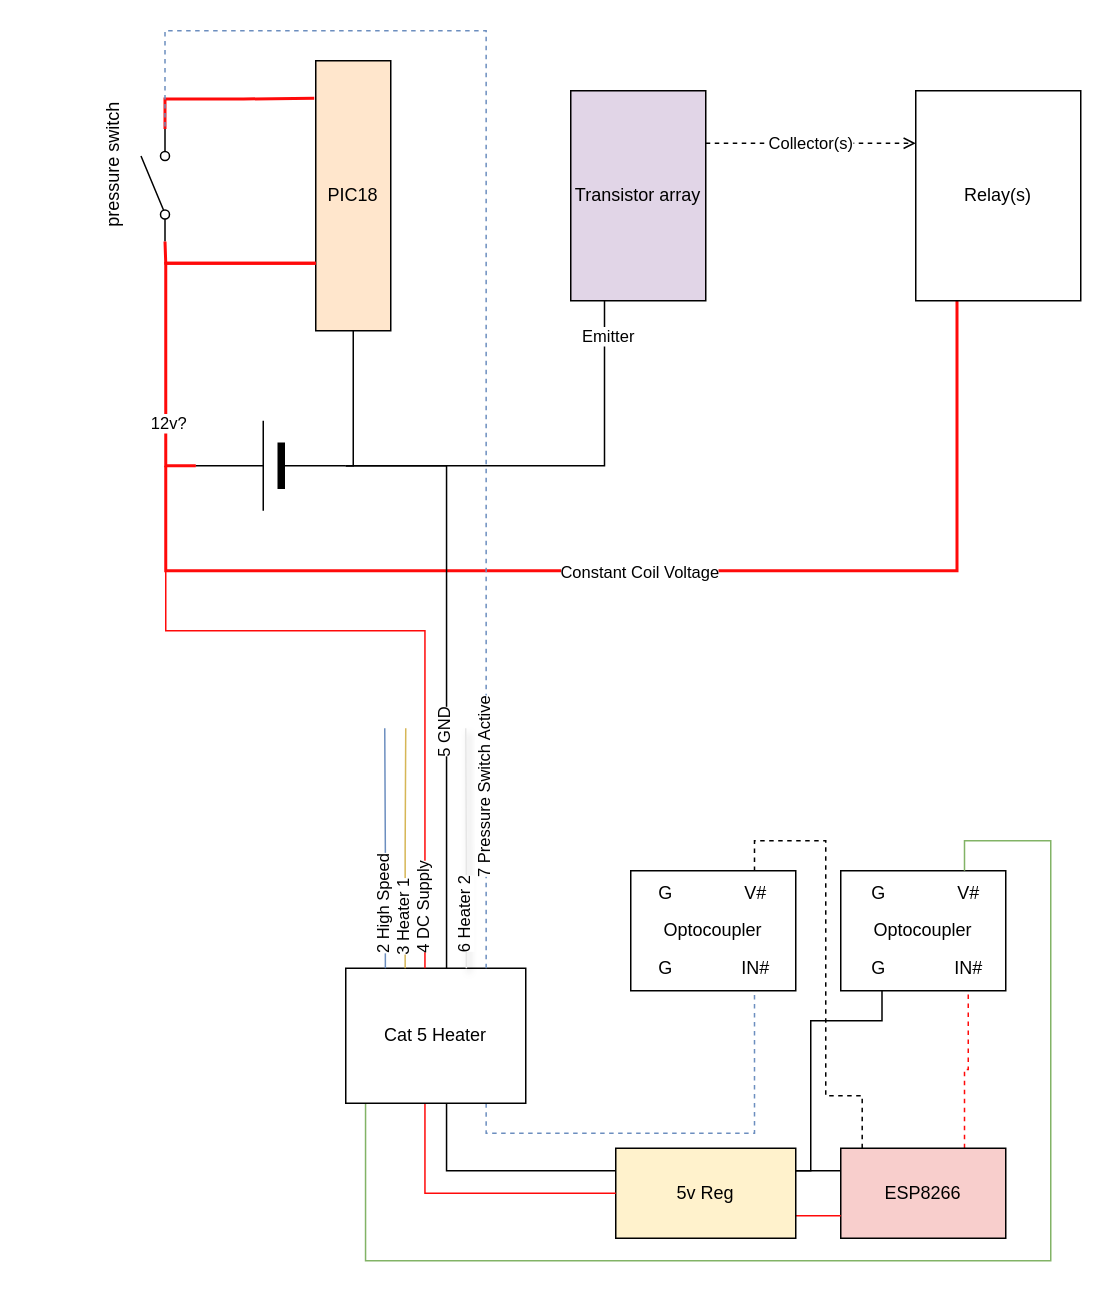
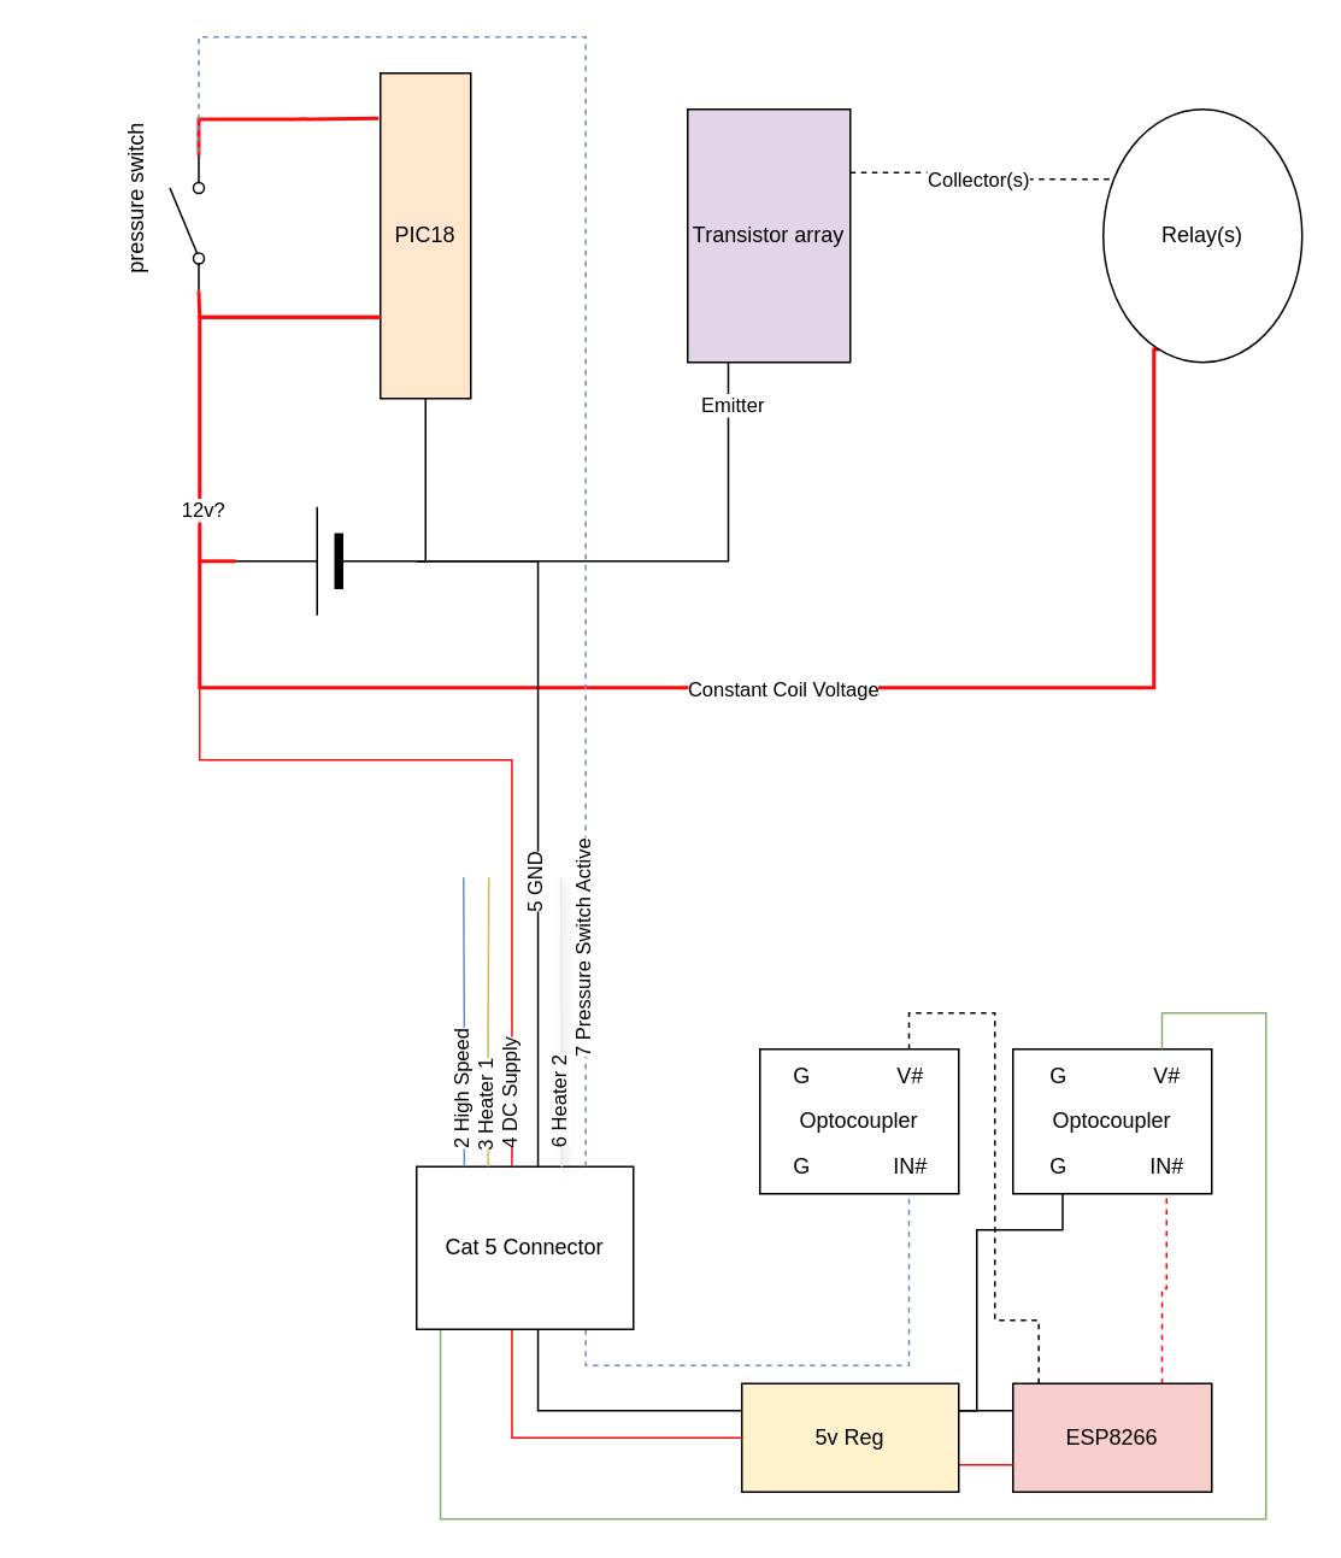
  <mxCell id="0" />
  <mxCell id="1" parent="0" />
  <mxCell id="2" value="PIC18" style="rounded=0;whiteSpace=wrap;html=1;fillColor=#ffe6cc;" parent="1" vertex="1"><mxGeometry x="210" y="40" width="50" height="180" as="geometry" /></mxCell>
  <mxCell id="3" style="edgeStyle=orthogonalEdgeStyle;rounded=0;orthogonalLoop=1;jettySize=auto;html=1;exitX=1;exitY=0.8;exitDx=0;exitDy=0;entryX=-0.02;entryY=0.139;entryDx=0;entryDy=0;endArrow=none;endFill=0;fillColor=#f8cecc;strokeColor=#FF0A0A;strokeWidth=2;entryPerimeter=0;" parent="1" source="4" target="2" edge="1"><mxGeometry relative="1" as="geometry" /></mxCell>
  <mxCell id="4" value="" style="shape=mxgraph.electrical.electro-mechanical.singleSwitch;aspect=fixed;elSwitchState=off;rotation=-90;" parent="1" vertex="1"><mxGeometry x="66" y="113" width="75" height="20" as="geometry" /></mxCell>
  <mxCell id="5" value="" style="endArrow=none;html=1;rounded=0;entryX=0;entryY=0.8;entryDx=0;entryDy=0;exitX=0;exitY=0.75;exitDx=0;exitDy=0;fillColor=#f8cecc;strokeColor=#FF0A0A;strokeWidth=2;" parent="1" source="2" target="4" edge="1"><mxGeometry width="50" height="50" relative="1" as="geometry"><mxPoint x="90" y="180" as="sourcePoint" /><mxPoint x="140" y="130" as="targetPoint" /><Array as="points"><mxPoint x="110" y="175" /></Array></mxGeometry></mxCell>
  <mxCell id="6" style="edgeStyle=orthogonalEdgeStyle;rounded=0;orthogonalLoop=1;jettySize=auto;html=1;exitX=1;exitY=0.5;exitDx=0;exitDy=0;exitPerimeter=0;entryX=0;entryY=0.75;entryDx=0;entryDy=0;endArrow=none;endFill=0;fillColor=#f8cecc;strokeColor=#FF0A0A;strokeWidth=2;" parent="1" source="9" target="2" edge="1"><mxGeometry relative="1" as="geometry" /></mxCell>
  <mxCell id="7" value="12v?" style="edgeLabel;html=1;align=center;verticalAlign=middle;resizable=0;points=[];" parent="6" vertex="1" connectable="0"><mxGeometry x="-0.616" y="-1" relative="1" as="geometry"><mxPoint as="offset" /></mxGeometry></mxCell>
  <mxCell id="8" style="edgeStyle=orthogonalEdgeStyle;rounded=0;orthogonalLoop=1;jettySize=auto;html=1;exitX=0;exitY=0.5;exitDx=0;exitDy=0;exitPerimeter=0;entryX=0.5;entryY=1;entryDx=0;entryDy=0;endArrow=none;endFill=0;" parent="1" source="9" target="2" edge="1"><mxGeometry relative="1" as="geometry"><Array as="points"><mxPoint x="235" y="310" /></Array></mxGeometry></mxCell>
  <mxCell id="9" value="" style="verticalLabelPosition=bottom;shadow=0;dashed=0;align=center;fillColor=strokeColor;html=1;verticalAlign=top;strokeWidth=1;shape=mxgraph.electrical.miscellaneous.monocell_battery;rotation=-180;" parent="1" vertex="1"><mxGeometry x="130" y="280" width="100" height="60" as="geometry" /></mxCell>
  <mxCell id="10" value="pressure switch" style="text;html=1;align=center;verticalAlign=middle;resizable=0;points=[];autosize=1;strokeColor=none;fillColor=none;rotation=-90;" parent="1" vertex="1"><mxGeometry x="20" y="95" width="110" height="30" as="geometry" /></mxCell>
  <mxCell id="11" style="edgeStyle=orthogonalEdgeStyle;rounded=0;orthogonalLoop=1;jettySize=auto;html=1;exitX=0.25;exitY=1;exitDx=0;exitDy=0;endArrow=none;endFill=0;" edge="1" parent="1" source="14" target="9"><mxGeometry relative="1" as="geometry"><mxPoint x="380" y="100" as="sourcePoint" /><mxPoint x="230" y="315" as="targetPoint" /><Array as="points"><mxPoint x="403" y="310" /></Array></mxGeometry></mxCell>
  <mxCell id="12" value="Emitter" style="edgeLabel;html=1;align=center;verticalAlign=middle;resizable=0;points=[];" vertex="1" connectable="0" parent="11"><mxGeometry x="-0.836" y="2" relative="1" as="geometry"><mxPoint as="offset" /></mxGeometry></mxCell>
- <mxCell id="13" value="Collector(s)" style="edgeStyle=orthogonalEdgeStyle;rounded=0;orthogonalLoop=1;jettySize=auto;html=1;exitX=1;exitY=0.25;exitDx=0;exitDy=0;entryX=0;entryY=0.25;entryDx=0;entryDy=0;endArrow=open;endFill=0;dashed=1;" edge="1" parent="1" source="14" target="17"><mxGeometry relative="1" as="geometry" /></mxCell>
+ <mxCell id="13" value="Collector(s)" style="edgeStyle=orthogonalEdgeStyle;rounded=0;orthogonalLoop=1;jettySize=auto;html=1;exitX=1;exitY=0.25;exitDx=0;exitDy=0;entryX=0;entryY=0.25;entryDx=0;entryDy=0;endArrow=none;endFill=0;dashed=1;" edge="1" parent="1" source="14" target="17"><mxGeometry relative="1" as="geometry" /></mxCell>
  <mxCell id="14" value="Transistor array" style="rounded=0;whiteSpace=wrap;html=1;fillColor=#e1d5e7;" vertex="1" parent="1"><mxGeometry x="380" y="60" width="90" height="140" as="geometry" /></mxCell>
  <mxCell id="15" style="edgeStyle=orthogonalEdgeStyle;rounded=0;orthogonalLoop=1;jettySize=auto;html=1;exitX=0.25;exitY=1;exitDx=0;exitDy=0;endArrow=none;endFill=0;strokeColor=#FF0A0A;strokeWidth=2;" edge="1" parent="1" source="17"><mxGeometry relative="1" as="geometry"><mxPoint x="110" y="310" as="targetPoint" /><Array as="points"><mxPoint x="638" y="380" /><mxPoint x="110" y="380" /></Array></mxGeometry></mxCell>
  <mxCell id="16" value="Constant Coil Voltage" style="edgeLabel;html=1;align=center;verticalAlign=middle;resizable=0;points=[];" vertex="1" connectable="0" parent="15"><mxGeometry x="-0.309" y="1" relative="1" as="geometry"><mxPoint x="-123" y="-1" as="offset" /></mxGeometry></mxCell>
- <mxCell id="17" value="Relay(s)" style="rounded=0;whiteSpace=wrap;html=1;" vertex="1" parent="1"><mxGeometry x="610" y="60" width="110" height="140" as="geometry" /></mxCell>
+ <mxCell id="17" value="Relay(s)" style="ellipse;whiteSpace=wrap;html=1;" vertex="1" parent="1"><mxGeometry x="610" y="60" width="110" height="140" as="geometry" /></mxCell>
  <mxCell id="18" value="Optocoupler" style="rounded=0;whiteSpace=wrap;html=1;" vertex="1" parent="1"><mxGeometry x="560" y="580" width="110" height="80" as="geometry" /></mxCell>
  <mxCell id="19" value="G" style="text;html=1;align=center;verticalAlign=middle;resizable=0;points=[];autosize=1;strokeColor=none;fillColor=none;" vertex="1" parent="1"><mxGeometry x="570" y="580" width="30" height="30" as="geometry" /></mxCell>
  <mxCell id="20" value="V#" style="text;html=1;align=center;verticalAlign=middle;resizable=0;points=[];autosize=1;strokeColor=none;fillColor=none;" vertex="1" parent="1"><mxGeometry x="625" y="580" width="40" height="30" as="geometry" /></mxCell>
  <mxCell id="21" value="G" style="text;html=1;align=center;verticalAlign=middle;resizable=0;points=[];autosize=1;strokeColor=none;fillColor=none;" vertex="1" parent="1"><mxGeometry x="570" y="630" width="30" height="30" as="geometry" /></mxCell>
  <mxCell id="22" value="IN#" style="text;html=1;align=center;verticalAlign=middle;resizable=0;points=[];autosize=1;strokeColor=none;fillColor=none;" vertex="1" parent="1"><mxGeometry x="625" y="630" width="40" height="30" as="geometry" /></mxCell>
  <mxCell id="23" style="edgeStyle=orthogonalEdgeStyle;rounded=0;orthogonalLoop=1;jettySize=auto;html=1;exitX=1;exitY=0.25;exitDx=0;exitDy=0;entryX=0.25;entryY=1;entryDx=0;entryDy=0;strokeColor=#000000;strokeWidth=1;endArrow=none;endFill=0;" edge="1" parent="1" source="29" target="18"><mxGeometry relative="1" as="geometry"><Array as="points"><mxPoint x="540" y="780" /><mxPoint x="540" y="680" /><mxPoint x="588" y="680" /></Array></mxGeometry></mxCell>
  <mxCell id="24" style="edgeStyle=orthogonalEdgeStyle;rounded=0;orthogonalLoop=1;jettySize=auto;html=1;exitX=0.75;exitY=0;exitDx=0;exitDy=0;strokeColor=#FF0A0A;strokeWidth=1;endArrow=none;endFill=0;dashed=1;" edge="1" parent="1" source="26" target="22"><mxGeometry relative="1" as="geometry" /></mxCell>
  <mxCell id="25" style="edgeStyle=orthogonalEdgeStyle;rounded=0;orthogonalLoop=1;jettySize=auto;html=1;exitX=0.13;exitY=0;exitDx=0;exitDy=0;exitPerimeter=0;entryX=0.75;entryY=0;entryDx=0;entryDy=0;shadow=0;dashed=1;strokeColor=#000000;strokeWidth=1;endArrow=none;endFill=0;" edge="1" parent="1" source="26" target="47"><mxGeometry relative="1" as="geometry"><Array as="points"><mxPoint x="574" y="730" /><mxPoint x="550" y="730" /><mxPoint x="550" y="560" /><mxPoint x="503" y="560" /></Array></mxGeometry></mxCell>
  <mxCell id="26" value="ESP8266" style="rounded=0;whiteSpace=wrap;html=1;points=[[0,0,0,0,0],[0,0.25,0,0,0],[0,0.5,0,0,0],[0,0.75,0,0,0],[0,1,0,0,0],[0.13,0,0,0,0],[0.25,0,0,0,0],[0.25,1,0,0,0],[0.5,0,0,0,0],[0.5,1,0,0,0],[0.75,0,0,0,0],[0.75,1,0,0,0],[1,0,0,0,0],[1,0.25,0,0,0],[1,0.5,0,0,0],[1,0.75,0,0,0],[1,1,0,0,0]];fillColor=#f8cecc;" vertex="1" parent="1"><mxGeometry x="560" y="765" width="110" height="60" as="geometry" /></mxCell>
  <mxCell id="27" style="edgeStyle=orthogonalEdgeStyle;rounded=0;orthogonalLoop=1;jettySize=auto;html=1;exitX=1;exitY=0.25;exitDx=0;exitDy=0;entryX=0;entryY=0.25;entryDx=0;entryDy=0;shadow=0;strokeColor=#000000;strokeWidth=1;endArrow=none;endFill=0;" edge="1" parent="1" source="29" target="26"><mxGeometry relative="1" as="geometry" /></mxCell>
  <mxCell id="28" style="edgeStyle=orthogonalEdgeStyle;rounded=0;orthogonalLoop=1;jettySize=auto;html=1;exitX=1;exitY=0.75;exitDx=0;exitDy=0;entryX=0;entryY=0.75;entryDx=0;entryDy=0;shadow=0;strokeColor=#FF0A0A;strokeWidth=1;endArrow=none;endFill=0;" edge="1" parent="1" source="29" target="26"><mxGeometry relative="1" as="geometry" /></mxCell>
  <mxCell id="29" value="5v Reg" style="rounded=0;whiteSpace=wrap;html=1;fillColor=#fff2cc;" vertex="1" parent="1"><mxGeometry x="410" y="765" width="120" height="60" as="geometry" /></mxCell>
  <mxCell id="30" style="edgeStyle=orthogonalEdgeStyle;rounded=0;orthogonalLoop=1;jettySize=auto;html=1;exitX=0.56;exitY=1;exitDx=0;exitDy=0;exitPerimeter=0;entryX=0;entryY=0.25;entryDx=0;entryDy=0;shadow=0;strokeColor=#000000;strokeWidth=1;endArrow=none;endFill=0;" edge="1" parent="1" source="34" target="29"><mxGeometry relative="1" as="geometry" /></mxCell>
  <mxCell id="31" style="edgeStyle=orthogonalEdgeStyle;rounded=0;orthogonalLoop=1;jettySize=auto;html=1;exitX=0.44;exitY=1;exitDx=0;exitDy=0;exitPerimeter=0;entryX=0;entryY=0.5;entryDx=0;entryDy=0;shadow=0;strokeColor=#FF0A0A;strokeWidth=1;endArrow=none;endFill=0;" edge="1" parent="1" source="34" target="29"><mxGeometry relative="1" as="geometry" /></mxCell>
  <mxCell id="32" style="edgeStyle=orthogonalEdgeStyle;rounded=0;orthogonalLoop=1;jettySize=auto;html=1;exitX=0.11;exitY=1;exitDx=0;exitDy=0;exitPerimeter=0;entryX=0.75;entryY=0;entryDx=0;entryDy=0;shadow=0;strokeColor=#82b366;strokeWidth=1;endArrow=none;endFill=0;fillColor=#d5e8d4;" edge="1" parent="1" source="34" target="18"><mxGeometry relative="1" as="geometry"><Array as="points"><mxPoint x="243" y="840" /><mxPoint x="700" y="840" /><mxPoint x="700" y="560" /><mxPoint x="643" y="560" /></Array></mxGeometry></mxCell>
  <mxCell id="33" style="edgeStyle=orthogonalEdgeStyle;rounded=0;orthogonalLoop=1;jettySize=auto;html=1;exitX=0.78;exitY=1;exitDx=0;exitDy=0;exitPerimeter=0;entryX=0.75;entryY=1;entryDx=0;entryDy=0;shadow=0;strokeColor=#6c8ebf;strokeWidth=1;endArrow=none;endFill=0;fillColor=#dae8fc;dashed=1;" edge="1" parent="1" source="34" target="47"><mxGeometry relative="1" as="geometry" /></mxCell>
- <mxCell id="34" value="Cat 5 Heater" style="rounded=0;whiteSpace=wrap;html=1;points=[[0.11,0,0,0,0],[0.11,1,0,0,0],[0.22,0,0,0,0],[0.22,1,0,0,0],[0.33,0,0,0,0],[0.33,1,0,0,0],[0.44,0,0,0,0],[0.44,1,0,0,0],[0.56,0,0,0,0],[0.56,1,0,0,0],[0.67,0,0,0,0],[0.67,1,0,0,0],[0.78,0,0,0,0],[0.78,1,0,0,0],[0.89,0,0,0,0],[0.89,1,0,0,0]];" vertex="1" parent="1"><mxGeometry x="230" y="645" width="120" height="90" as="geometry" /></mxCell>
+ <mxCell id="34" value="Cat 5 Connector" style="rounded=0;whiteSpace=wrap;html=1;points=[[0.11,0,0,0,0],[0.11,1,0,0,0],[0.22,0,0,0,0],[0.22,1,0,0,0],[0.33,0,0,0,0],[0.33,1,0,0,0],[0.44,0,0,0,0],[0.44,1,0,0,0],[0.56,0,0,0,0],[0.56,1,0,0,0],[0.67,0,0,0,0],[0.67,1,0,0,0],[0.78,0,0,0,0],[0.78,1,0,0,0],[0.89,0,0,0,0],[0.89,1,0,0,0]];" vertex="1" parent="1"><mxGeometry x="230" y="645" width="120" height="90" as="geometry" /></mxCell>
  <mxCell id="35" style="edgeStyle=orthogonalEdgeStyle;rounded=0;orthogonalLoop=1;jettySize=auto;html=1;exitX=0.22;exitY=0;exitDx=0;exitDy=0;exitPerimeter=0;strokeColor=#6c8ebf;strokeWidth=1;endArrow=none;endFill=0;fillColor=#dae8fc;" edge="1" parent="1" source="34"><mxGeometry relative="1" as="geometry"><mxPoint x="256" y="485" as="targetPoint" /><mxPoint x="320" y="615" as="sourcePoint" /></mxGeometry></mxCell>
  <mxCell id="36" value="2 High Speed" style="edgeLabel;html=1;align=center;verticalAlign=middle;resizable=0;points=[];rotation=-90;" vertex="1" connectable="0" parent="35"><mxGeometry x="0.075" y="2" relative="1" as="geometry"><mxPoint y="44" as="offset" /></mxGeometry></mxCell>
  <mxCell id="37" style="edgeStyle=orthogonalEdgeStyle;rounded=0;orthogonalLoop=1;jettySize=auto;html=1;exitX=0.33;exitY=0;exitDx=0;exitDy=0;exitPerimeter=0;strokeColor=#d6b656;strokeWidth=1;endArrow=none;endFill=0;fillColor=#fff2cc;" edge="1" parent="1" source="34"><mxGeometry relative="1" as="geometry"><mxPoint x="270" y="485" as="targetPoint" /><mxPoint x="300" y="635" as="sourcePoint" /></mxGeometry></mxCell>
  <mxCell id="38" value="3 Heater 1" style="edgeLabel;html=1;align=center;verticalAlign=middle;resizable=0;points=[];rotation=-90;" vertex="1" connectable="0" parent="37"><mxGeometry x="0.075" y="2" relative="1" as="geometry"><mxPoint y="52" as="offset" /></mxGeometry></mxCell>
  <mxCell id="39" style="edgeStyle=orthogonalEdgeStyle;rounded=0;orthogonalLoop=1;jettySize=auto;html=1;exitX=0.44;exitY=0;exitDx=0;exitDy=0;exitPerimeter=0;strokeColor=#FF0A0A;strokeWidth=1;endArrow=none;endFill=0;fillColor=#f8cecc;entryX=1;entryY=0.5;entryDx=0;entryDy=0;entryPerimeter=0;" edge="1" parent="1" source="34" target="9"><mxGeometry relative="1" as="geometry"><mxPoint x="283" y="485" as="targetPoint" /><mxPoint x="320" y="635" as="sourcePoint" /><Array as="points"><mxPoint x="283" y="420" /><mxPoint x="110" y="420" /><mxPoint x="110" y="310" /></Array></mxGeometry></mxCell>
  <mxCell id="40" value="4 DC Supply" style="edgeLabel;html=1;align=center;verticalAlign=middle;resizable=0;points=[];rotation=-90;" vertex="1" connectable="0" parent="39"><mxGeometry x="0.075" y="2" relative="1" as="geometry"><mxPoint x="57" y="183" as="offset" /></mxGeometry></mxCell>
  <mxCell id="41" style="edgeStyle=orthogonalEdgeStyle;rounded=0;orthogonalLoop=1;jettySize=auto;html=1;exitX=0.56;exitY=0;exitDx=0;exitDy=0;exitPerimeter=0;strokeColor=#000000;strokeWidth=1;endArrow=none;endFill=0;fillColor=#d5e8d4;entryX=0;entryY=0.5;entryDx=0;entryDy=0;entryPerimeter=0;" edge="1" parent="1" source="34" target="9"><mxGeometry relative="1" as="geometry"><mxPoint x="297" y="485" as="targetPoint" /><mxPoint x="410" y="635" as="sourcePoint" /></mxGeometry></mxCell>
  <mxCell id="42" value="5 GND" style="edgeLabel;html=1;align=center;verticalAlign=middle;resizable=0;points=[];rotation=-90;" vertex="1" connectable="0" parent="41"><mxGeometry x="0.075" y="2" relative="1" as="geometry"><mxPoint y="60" as="offset" /></mxGeometry></mxCell>
  <mxCell id="43" style="edgeStyle=orthogonalEdgeStyle;rounded=0;orthogonalLoop=1;jettySize=auto;html=1;exitX=0.67;exitY=0;exitDx=0;exitDy=0;exitPerimeter=0;strokeWidth=1;endArrow=none;endFill=0;strokeColor=#E6E6E6;shadow=1;" edge="1" parent="1" source="34"><mxGeometry relative="1" as="geometry"><mxPoint x="310" y="485" as="targetPoint" /><mxPoint x="460" y="635" as="sourcePoint" /></mxGeometry></mxCell>
  <mxCell id="44" value="6 Heater 2" style="edgeLabel;html=1;align=center;verticalAlign=middle;resizable=0;points=[];rotation=-90;" vertex="1" connectable="0" parent="43"><mxGeometry x="0.075" y="2" relative="1" as="geometry"><mxPoint y="51" as="offset" /></mxGeometry></mxCell>
  <mxCell id="45" style="edgeStyle=orthogonalEdgeStyle;rounded=0;orthogonalLoop=1;jettySize=auto;html=1;exitX=0.78;exitY=0;exitDx=0;exitDy=0;exitPerimeter=0;strokeColor=#6c8ebf;strokeWidth=1;endArrow=none;endFill=0;fillColor=#dae8fc;entryX=1;entryY=0.8;entryDx=0;entryDy=0;dashed=1;" edge="1" parent="1" source="34" target="4"><mxGeometry relative="1" as="geometry"><mxPoint x="324" y="485" as="targetPoint" /><mxPoint x="520" y="635" as="sourcePoint" /><Array as="points"><mxPoint x="324" y="20" /><mxPoint x="110" y="20" /></Array></mxGeometry></mxCell>
  <mxCell id="46" value="7 Pressure Switch Active" style="edgeLabel;html=1;align=center;verticalAlign=middle;resizable=0;points=[];rotation=-90;" vertex="1" connectable="0" parent="45"><mxGeometry x="0.075" y="2" relative="1" as="geometry"><mxPoint y="366" as="offset" /></mxGeometry></mxCell>
  <mxCell id="47" value="Optocoupler" style="rounded=0;whiteSpace=wrap;html=1;" vertex="1" parent="1"><mxGeometry x="420" y="580" width="110" height="80" as="geometry" /></mxCell>
  <mxCell id="48" value="G" style="text;html=1;align=center;verticalAlign=middle;resizable=0;points=[];autosize=1;strokeColor=none;fillColor=none;" vertex="1" parent="1"><mxGeometry x="427.5" y="580" width="30" height="30" as="geometry" /></mxCell>
  <mxCell id="49" value="V#" style="text;html=1;align=center;verticalAlign=middle;resizable=0;points=[];autosize=1;strokeColor=none;fillColor=none;" vertex="1" parent="1"><mxGeometry x="482.5" y="580" width="40" height="30" as="geometry" /></mxCell>
  <mxCell id="50" value="G" style="text;html=1;align=center;verticalAlign=middle;resizable=0;points=[];autosize=1;strokeColor=none;fillColor=none;" vertex="1" parent="1"><mxGeometry x="427.5" y="630" width="30" height="30" as="geometry" /></mxCell>
  <mxCell id="51" value="IN#" style="text;html=1;align=center;verticalAlign=middle;resizable=0;points=[];autosize=1;strokeColor=none;fillColor=none;" vertex="1" parent="1"><mxGeometry x="482.5" y="630" width="40" height="30" as="geometry" /></mxCell>
